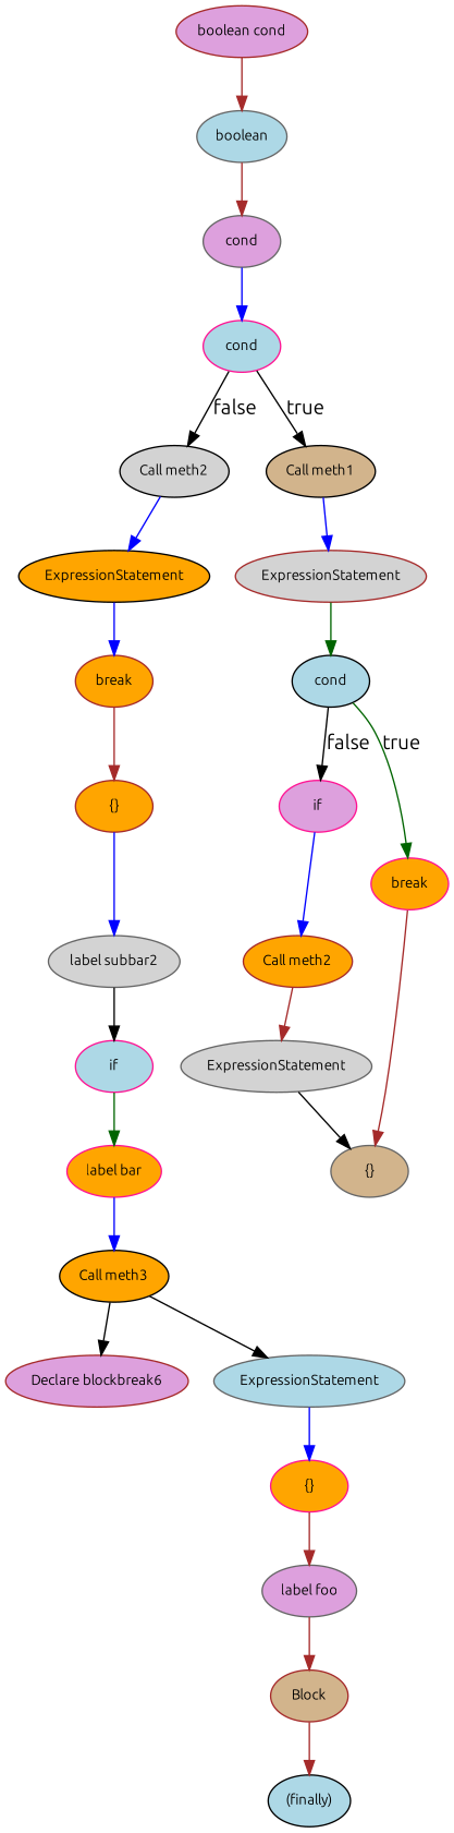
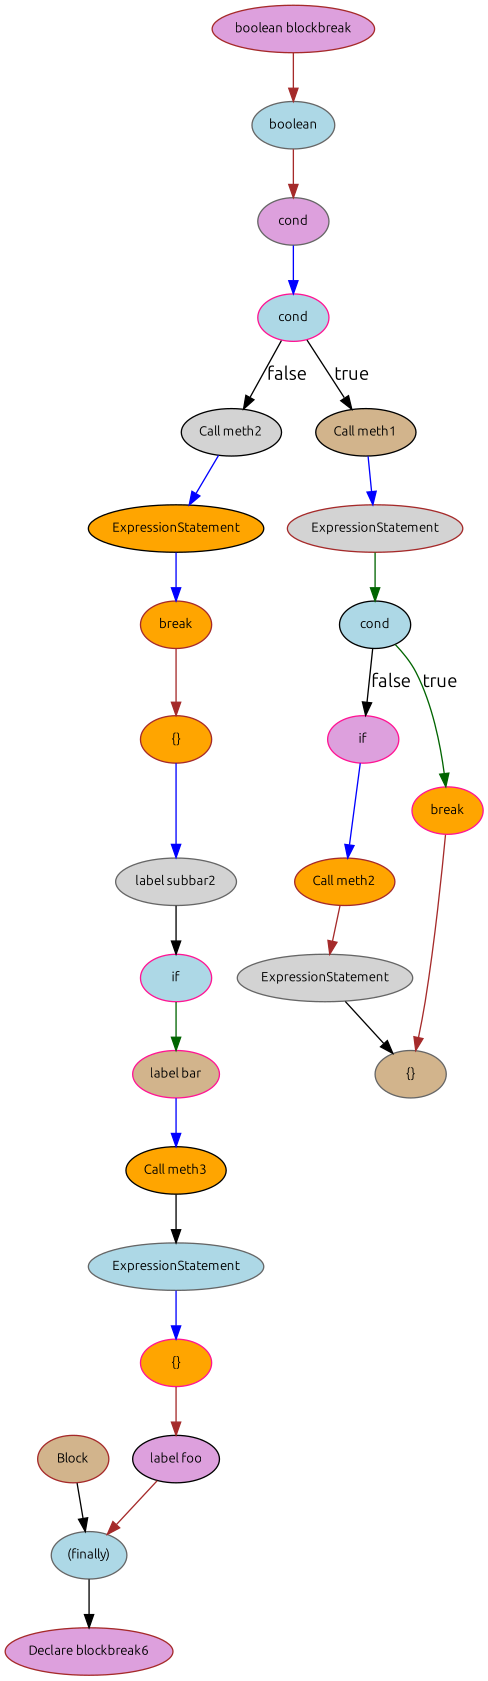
  digraph {
    fontname=Ubuntu
    node [color=gray40 fillcolor=orange fontname=Ubuntu fontsize=10 style=filled]
    edge [color=brown fontname=Ubuntu]
    n1 [color=brown fillcolor=tan label=Block]
-   n2 [color=black fillcolor=lightblue label="(finally)"]
+   n2 [fillcolor=lightblue label="(finally)"]
    n3 [color=brown fillcolor=plum label="Declare blockbreak6"]
    n4 [color=black label="Call meth3"]
    n5 [fillcolor=lightblue label=ExpressionStatement]
    n6 [color=deeppink label="{}"]
-   n7 [fillcolor=plum label="label foo"]
+   n7 [color=black fillcolor=plum label="label foo"]
    n8 [color=brown label=break]
    n9 [color=brown label="{}"]
    n10 [fillcolor=lightgrey label="label subbar2"]
    n11 [color=black fillcolor=lightgrey label="Call meth2"]
    n12 [color=black label=ExpressionStatement]
    n13 [color=deeppink fillcolor=plum label=if]
    n14 [color=brown label="Call meth2"]
    n15 [fillcolor=lightgrey label=ExpressionStatement]
    n16 [color=black fillcolor=tan label="Call meth1"]
    n17 [color=brown fillcolor=lightgrey label=ExpressionStatement]
    n18 [color=black fillcolor=lightblue label=cond]
    n19 [color=deeppink label=break]
    n20 [fillcolor=tan label="{}"]
    n21 [color=deeppink fillcolor=lightblue label=if]
-   n22 [color=deeppink label="label bar"]
+   n22 [color=deeppink fillcolor=tan label="label bar"]
    n23 [color=deeppink fillcolor=lightblue label=cond]
    n24 [fillcolor=plum label=cond]
    n25 [fillcolor=lightblue label=boolean]
-   n26 [color=brown fillcolor=plum label="boolean cond"]
-   n1 -> n2
-   n4 -> n3 [color=black]
+   n26 [color=brown fillcolor=plum label="boolean blockbreak"]
+   n1 -> n2 [color=black]
+   n2 -> n3 [color=black]
    n4 -> n5 [color=black]
    n5 -> n6 [color=blue]
    n6 -> n7
-   n7 -> n1
+   n7 -> n2
    n8 -> n9
    n9 -> n10 [color=blue]
    n10 -> n21 [color=black]
    n11 -> n12 [color=blue]
    n12 -> n8 [color=blue]
    n13 -> n14 [color=blue]
    n14 -> n15
    n15 -> n20 [color=black]
    n16 -> n17 [color=blue]
    n17 -> n18 [color=darkgreen]
    n18 -> n13 [color=black label=false]
    n18 -> n19 [color=darkgreen label=true]
    n19 -> n20
    n21 -> n22 [color=darkgreen]
    n22 -> n4 [color=blue]
    n23 -> n11 [color=black label=false]
    n23 -> n16 [color=black label=true]
    n24 -> n23 [color=blue]
    n25 -> n24
    n26 -> n25
  }
